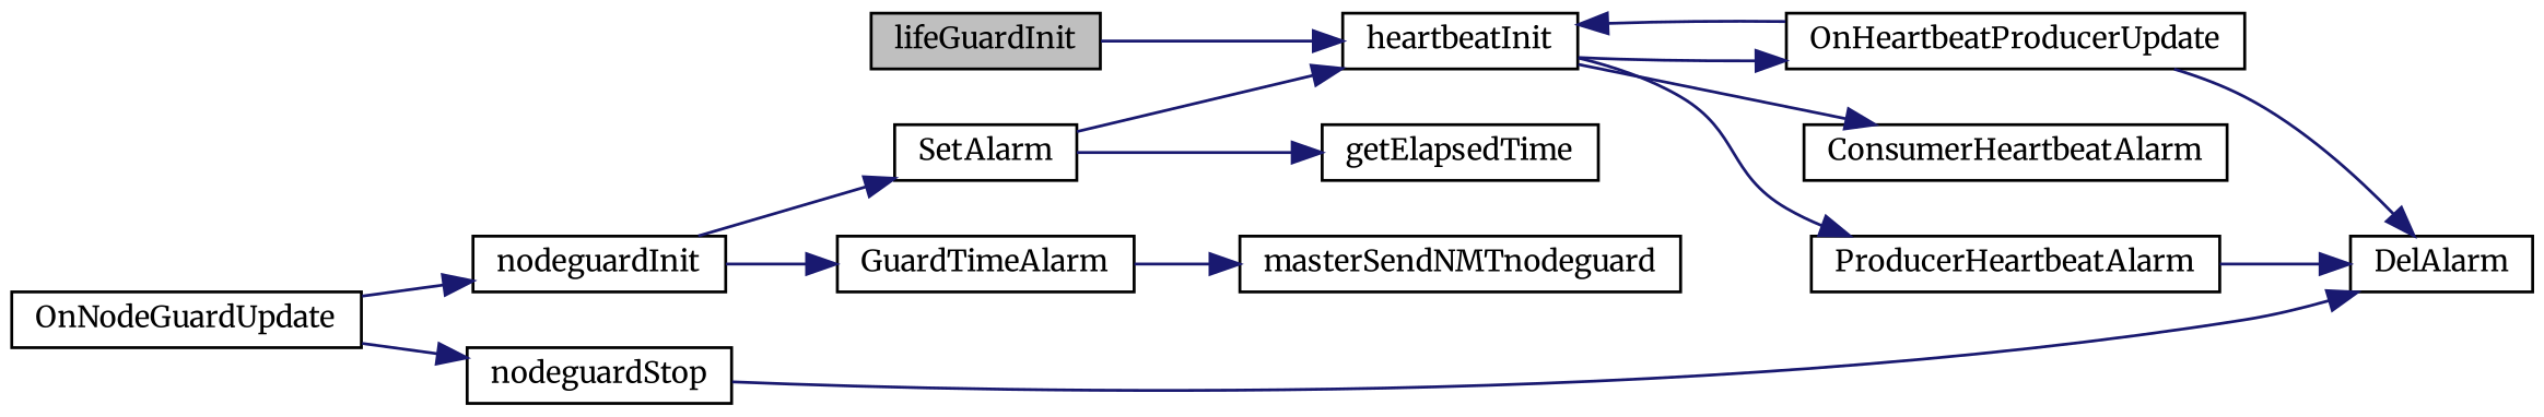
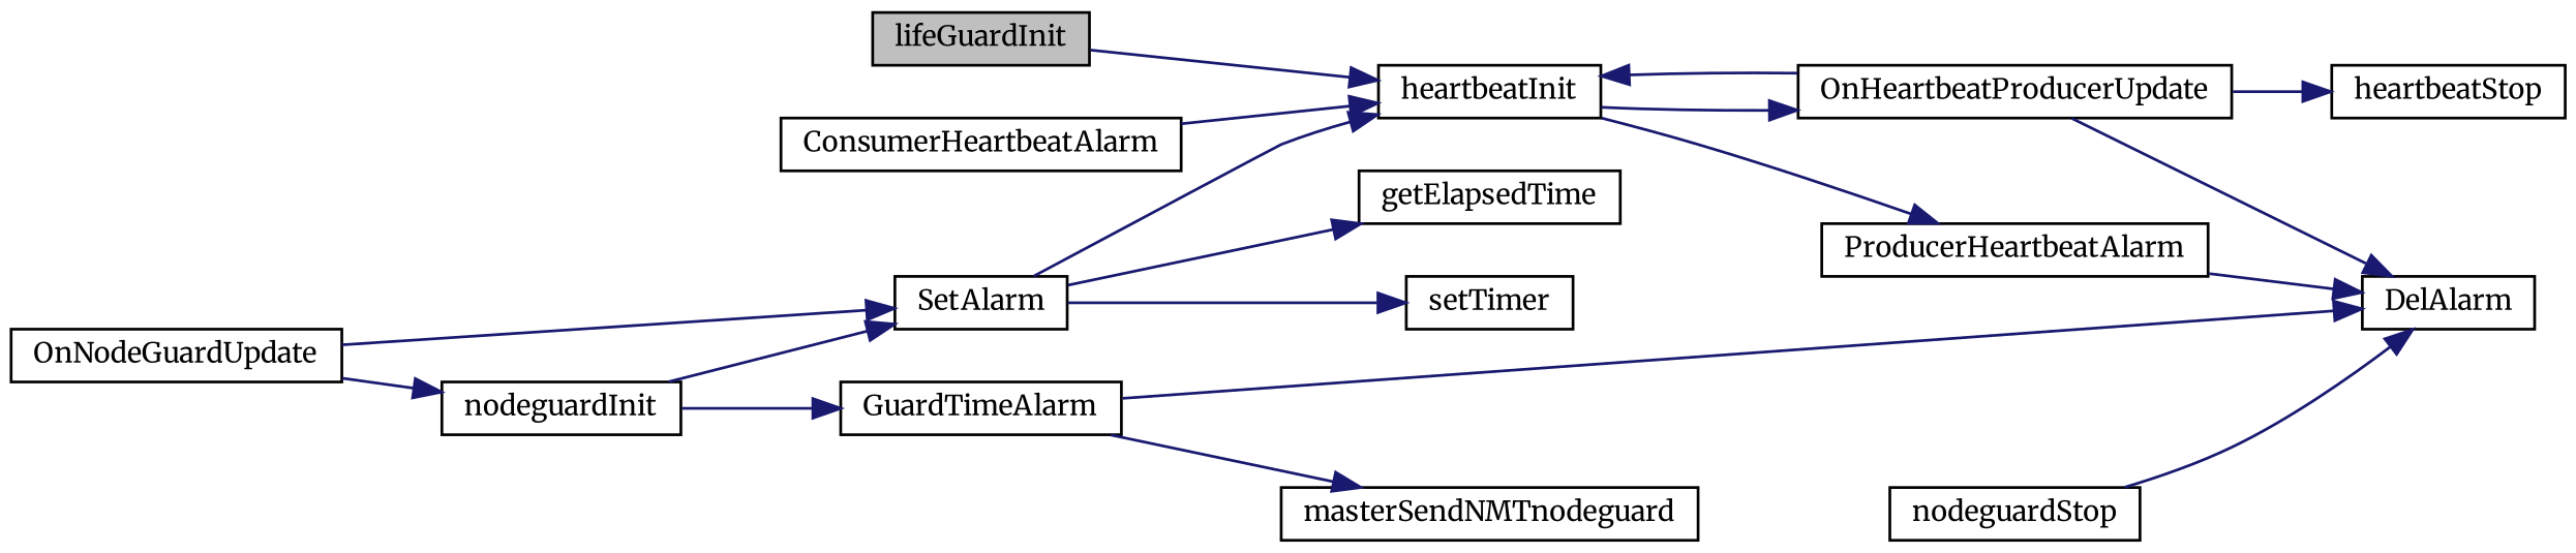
  digraph {
    fontname=Merriweather
    rankdir=LR
    node [color=black fillcolor=white fontname=Merriweather fontsize=10 shape=record style=filled]
    edge [color=midnightblue fontname=Merriweather fontsize=10 labelfontname=FreeSans labelfontsize=10 style=solid]
    n1 [fillcolor=grey75 fontcolor=black height=0.2 label=lifeGuardInit width=0.4]
    n2 [height=0.2 label=heartbeatInit width=0.4]
    n3 [height=0.2 label=OnHeartbeatProducerUpdate width=0.4]
    n4 [height=0.2 label=ConsumerHeartbeatAlarm width=0.4]
    n5 [height=0.2 label=ProducerHeartbeatAlarm width=0.4]
    n6 [height=0.2 label=nodeguardInit width=0.4]
    n7 [height=0.2 label=SetAlarm width=0.4]
    n8 [height=0.2 label=GuardTimeAlarm width=0.4]
+   n9 [height=0.2 label=heartbeatStop width=0.4]
    n10 [height=0.2 label=DelAlarm width=0.4]
    n11 [height=0.2 label=getElapsedTime width=0.4]
+   n12 [height=0.2 label=setTimer width=0.4]
    n13 [height=0.2 label=OnNodeGuardUpdate width=0.4]
    n14 [height=0.2 label=nodeguardStop width=0.4]
    n15 [height=0.2 label=masterSendNMTnodeguard width=0.4]
    n1 -> n2
    n2 -> n3
-   n2 -> n4
+   n4 -> n2
    n2 -> n5
    n3 -> n2
+   n3 -> n9
    n3 -> n10
    n5 -> n10
    n6 -> n7
    n6 -> n8
    n7 -> n2
    n7 -> n11
+   n7 -> n12
+   n8 -> n10
    n8 -> n15
    n13 -> n6
-   n13 -> n14
+   n13 -> n7
    n14 -> n10
  }
